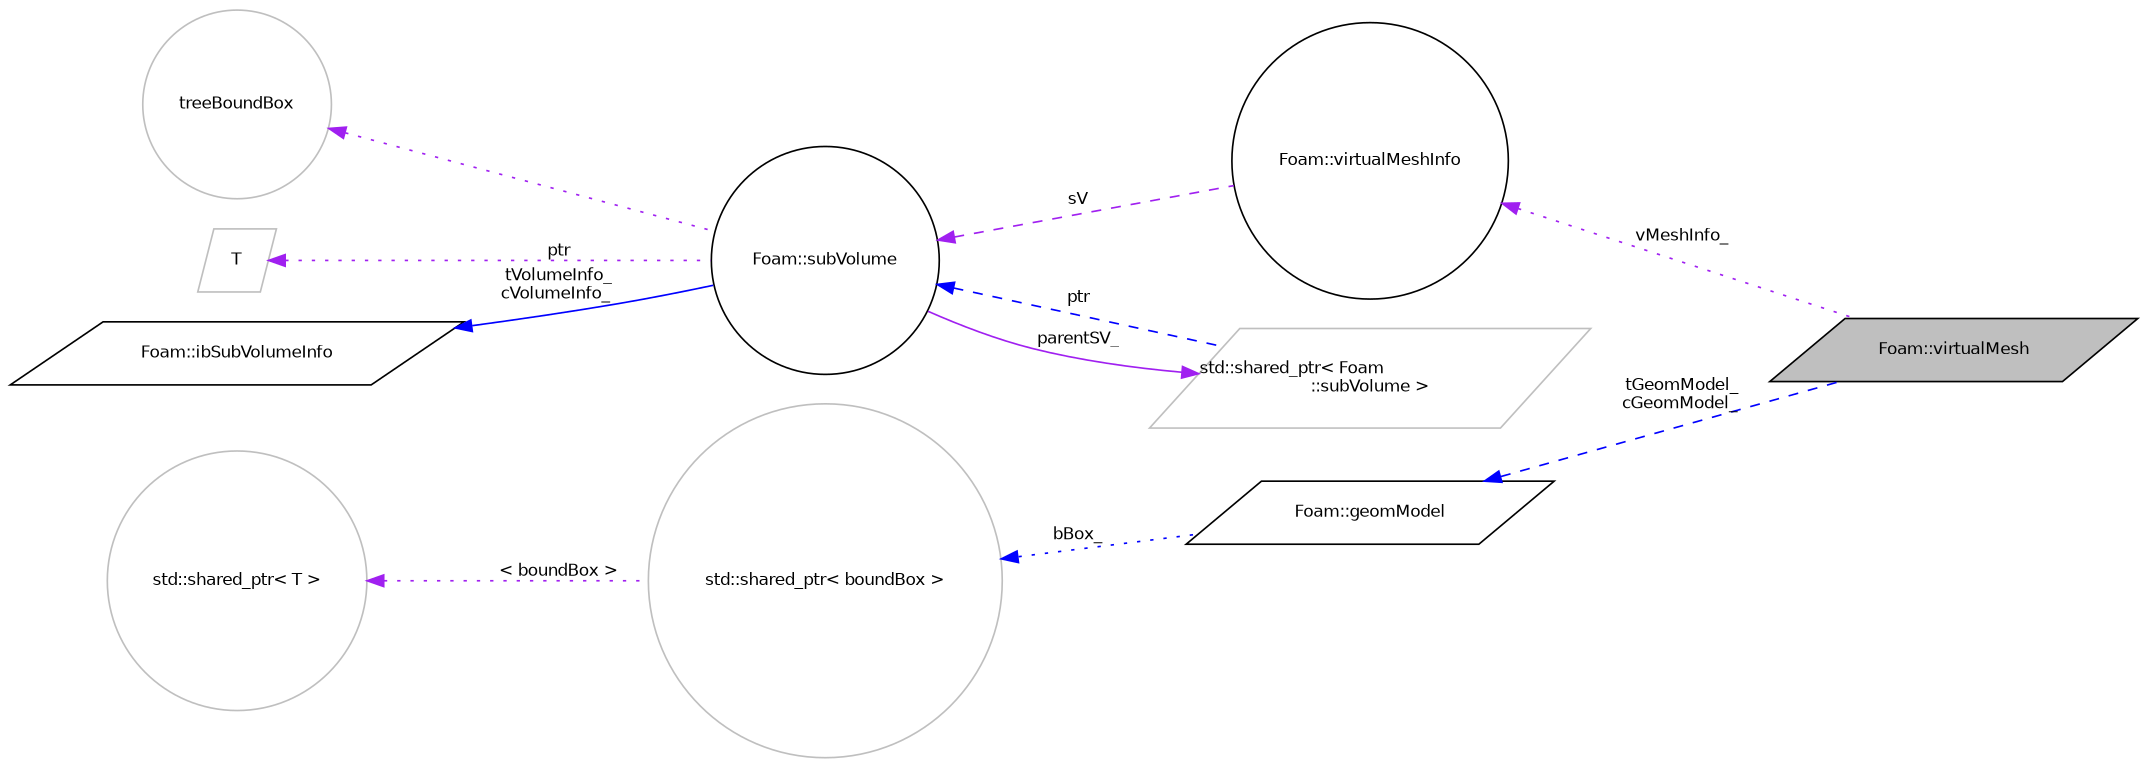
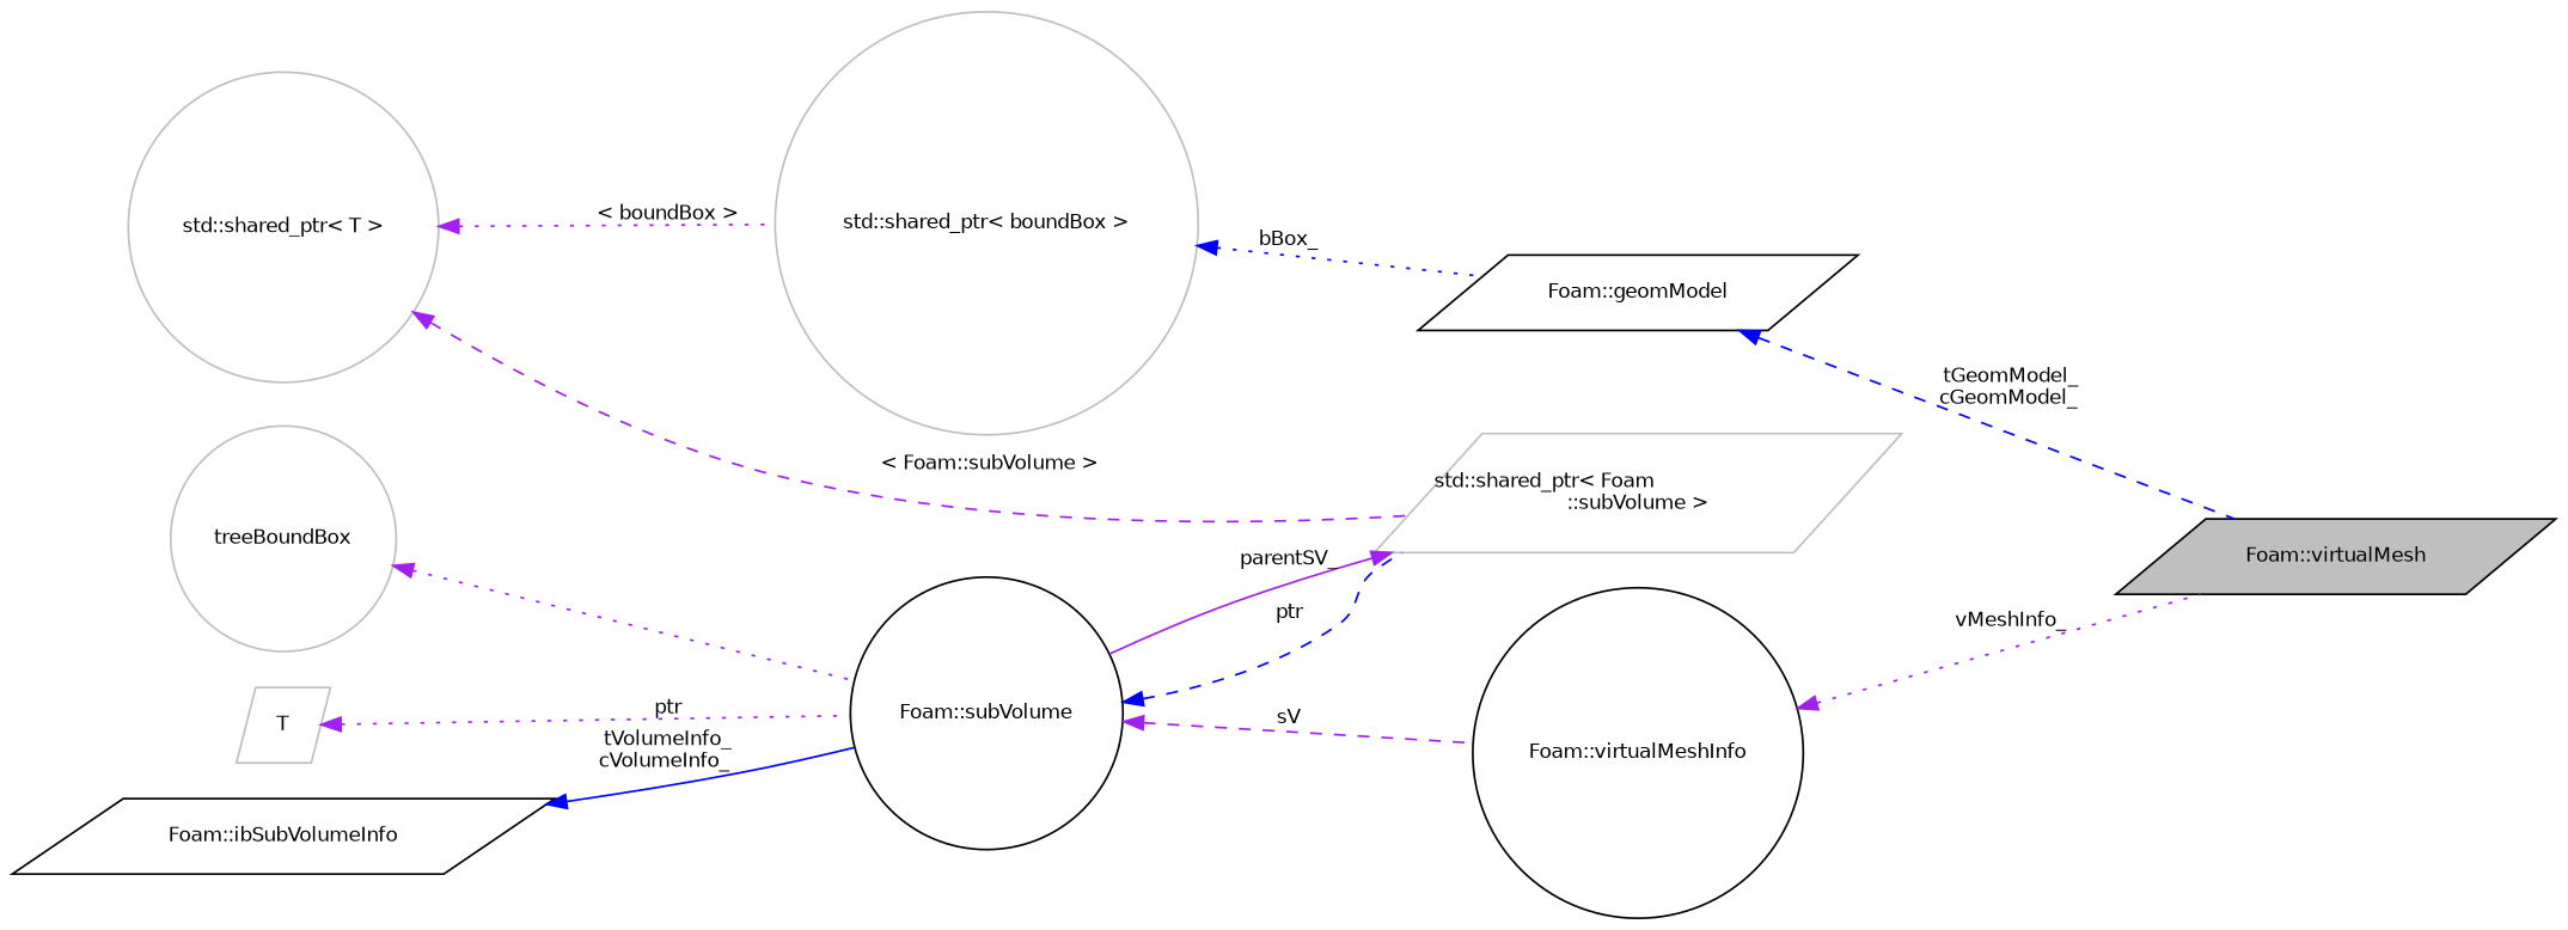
  digraph {
    rankdir=LR
    node [color=black fillcolor=white fontname=Helvetica fontsize=10 shape=parallelogram style=filled]
    edge [color=purple dir=back fontname=Helvetica fontsize=10 labelfontname=Helvetica labelfontsize=10 style=dotted]
    n1 [fillcolor=grey75 fontcolor=black height=0.2 label="Foam::virtualMesh" width=0.4]
    n2 [height=0.2 label="Foam::virtualMeshInfo" shape=circle width=0.4]
    n3 [height=0.2 label="Foam::subVolume" shape=circle width=0.4]
    n4 [color=grey75 height=0.2 label="std::shared_ptr\< Foam\l::subVolume \>" width=0.4]
    n5 [color=grey75 height=0.2 label=treeBoundBox shape=circle width=0.4]
    n6 [color=grey75 height=0.2 label="std::shared_ptr\< T \>" shape=circle width=0.4]
    n7 [color=grey75 height=0.2 label="std::shared_ptr\< boundBox \>" shape=circle width=0.4]
    n8 [height=0.2 label="Foam::geomModel" width=0.4]
    n9 [color=grey75 height=0.2 label=T width=0.4]
    n10 [height=0.2 label="Foam::ibSubVolumeInfo" width=0.4]
    n2 -> n1 [label=" vMeshInfo_"]
    n3 -> n2 [label=" sV" style=dashed]
    n3 -> n4 [color=blue label=" ptr" style=dashed]
    n4 -> n3 [label=" parentSV_" style=solid]
    n5 -> n3
+   n6 -> n4 [label=" \< Foam::subVolume \>" style=dashed]
    n6 -> n7 [label=" \< boundBox \>"]
    n7 -> n8 [color=blue label=" bBox_"]
    n8 -> n1 [color=blue label=" tGeomModel_\ncGeomModel_" style=dashed]
    n9 -> n3 [label=" ptr"]
    n10 -> n3 [color=blue label=" tVolumeInfo_\ncVolumeInfo_" style=solid]
  }
